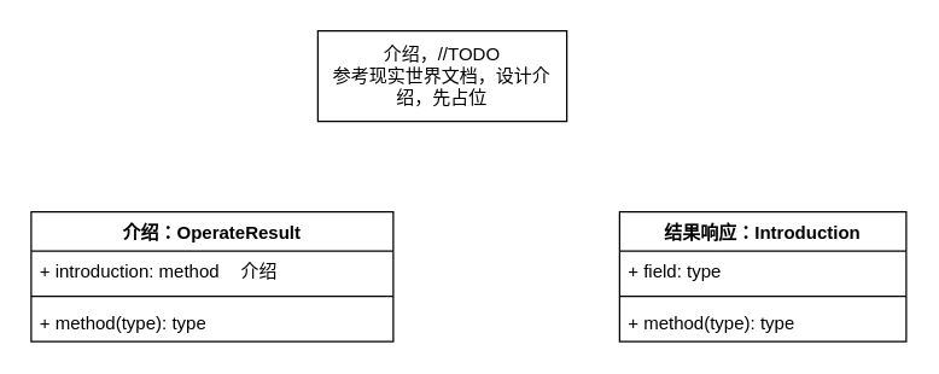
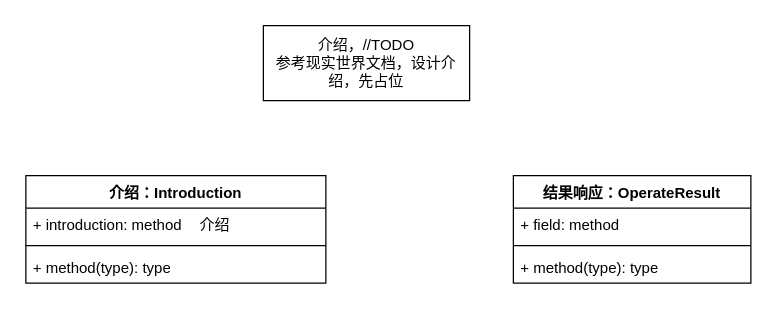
  <mxCell id="0" />
  <mxCell id="1" parent="0" />
  <mxCell id="2" value="介绍，//TODO&lt;br&gt;参考现实世界文档，设计介绍，先占位" style="rounded=0;whiteSpace=wrap;html=1;" vertex="1" parent="1"><mxGeometry x="210" y="20" width="165" height="60" as="geometry" /></mxCell>
- <mxCell id="3" value="介绍：OperateResult" style="swimlane;fontStyle=1;align=center;verticalAlign=top;childLayout=stackLayout;horizontal=1;startSize=26;horizontalStack=0;resizeParent=1;resizeParentMax=0;resizeLast=0;collapsible=1;marginBottom=0;whiteSpace=wrap;html=1;" vertex="1" parent="1"><mxGeometry x="20" y="140" width="240" height="86" as="geometry" /></mxCell>
+ <mxCell id="3" value="介绍：Introduction" style="swimlane;fontStyle=1;align=center;verticalAlign=top;childLayout=stackLayout;horizontal=1;startSize=26;horizontalStack=0;resizeParent=1;resizeParentMax=0;resizeLast=0;collapsible=1;marginBottom=0;whiteSpace=wrap;html=1;" vertex="1" parent="1"><mxGeometry x="20" y="140" width="240" height="86" as="geometry" /></mxCell>
  <mxCell id="4" value="+ introduction: method&lt;span style=&quot;white-space: pre;&quot;&gt;&#09;&lt;/span&gt;介绍" style="text;strokeColor=none;fillColor=none;align=left;verticalAlign=top;spacingLeft=4;spacingRight=4;overflow=hidden;rotatable=0;points=[[0,0.5],[1,0.5]];portConstraint=eastwest;whiteSpace=wrap;html=1;" vertex="1" parent="3"><mxGeometry y="26" width="240" height="26" as="geometry" /></mxCell>
  <mxCell id="5" value="" style="line;strokeWidth=1;fillColor=none;align=left;verticalAlign=middle;spacingTop=-1;spacingLeft=3;spacingRight=3;rotatable=0;labelPosition=right;points=[];portConstraint=eastwest;strokeColor=inherit;" vertex="1" parent="3"><mxGeometry y="52" width="240" height="8" as="geometry" /></mxCell>
  <mxCell id="6" value="+ method(type): type" style="text;strokeColor=none;fillColor=none;align=left;verticalAlign=top;spacingLeft=4;spacingRight=4;overflow=hidden;rotatable=0;points=[[0,0.5],[1,0.5]];portConstraint=eastwest;whiteSpace=wrap;html=1;" vertex="1" parent="3"><mxGeometry y="60" width="240" height="26" as="geometry" /></mxCell>
- <mxCell id="7" value="结果响应：Introduction" style="swimlane;fontStyle=1;align=center;verticalAlign=top;childLayout=stackLayout;horizontal=1;startSize=26;horizontalStack=0;resizeParent=1;resizeParentMax=0;resizeLast=0;collapsible=1;marginBottom=0;whiteSpace=wrap;html=1;" vertex="1" parent="1"><mxGeometry x="410" y="140" width="190" height="86" as="geometry" /></mxCell>
- <mxCell id="8" value="+ field: type" style="text;strokeColor=none;fillColor=none;align=left;verticalAlign=top;spacingLeft=4;spacingRight=4;overflow=hidden;rotatable=0;points=[[0,0.5],[1,0.5]];portConstraint=eastwest;whiteSpace=wrap;html=1;" vertex="1" parent="7"><mxGeometry y="26" width="190" height="26" as="geometry" /></mxCell>
+ <mxCell id="7" value="结果响应：OperateResult" style="swimlane;fontStyle=1;align=center;verticalAlign=top;childLayout=stackLayout;horizontal=1;startSize=26;horizontalStack=0;resizeParent=1;resizeParentMax=0;resizeLast=0;collapsible=1;marginBottom=0;whiteSpace=wrap;html=1;" vertex="1" parent="1"><mxGeometry x="410" y="140" width="190" height="86" as="geometry" /></mxCell>
+ <mxCell id="8" value="+ field: method" style="text;strokeColor=none;fillColor=none;align=left;verticalAlign=top;spacingLeft=4;spacingRight=4;overflow=hidden;rotatable=0;points=[[0,0.5],[1,0.5]];portConstraint=eastwest;whiteSpace=wrap;html=1;" vertex="1" parent="7"><mxGeometry y="26" width="190" height="26" as="geometry" /></mxCell>
  <mxCell id="9" value="" style="line;strokeWidth=1;fillColor=none;align=left;verticalAlign=middle;spacingTop=-1;spacingLeft=3;spacingRight=3;rotatable=0;labelPosition=right;points=[];portConstraint=eastwest;strokeColor=inherit;" vertex="1" parent="7"><mxGeometry y="52" width="190" height="8" as="geometry" /></mxCell>
  <mxCell id="10" value="+ method(type): type" style="text;strokeColor=none;fillColor=none;align=left;verticalAlign=top;spacingLeft=4;spacingRight=4;overflow=hidden;rotatable=0;points=[[0,0.5],[1,0.5]];portConstraint=eastwest;whiteSpace=wrap;html=1;" vertex="1" parent="7"><mxGeometry y="60" width="190" height="26" as="geometry" /></mxCell>
